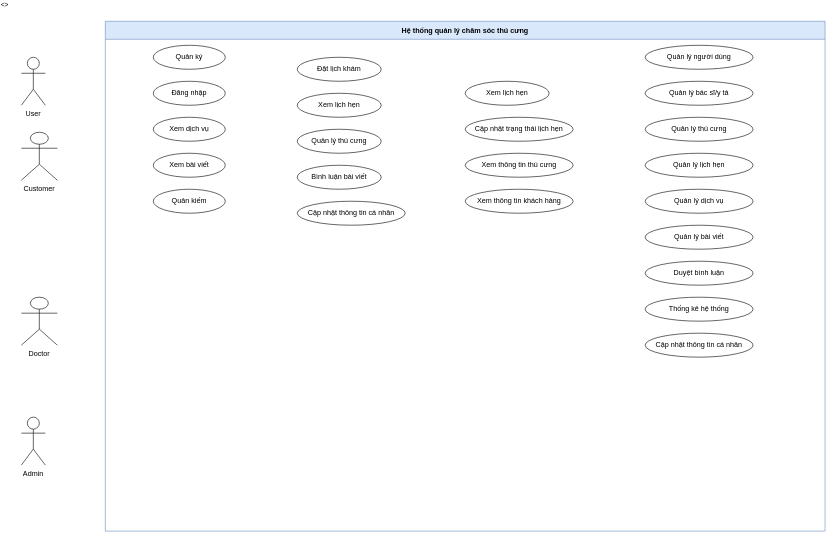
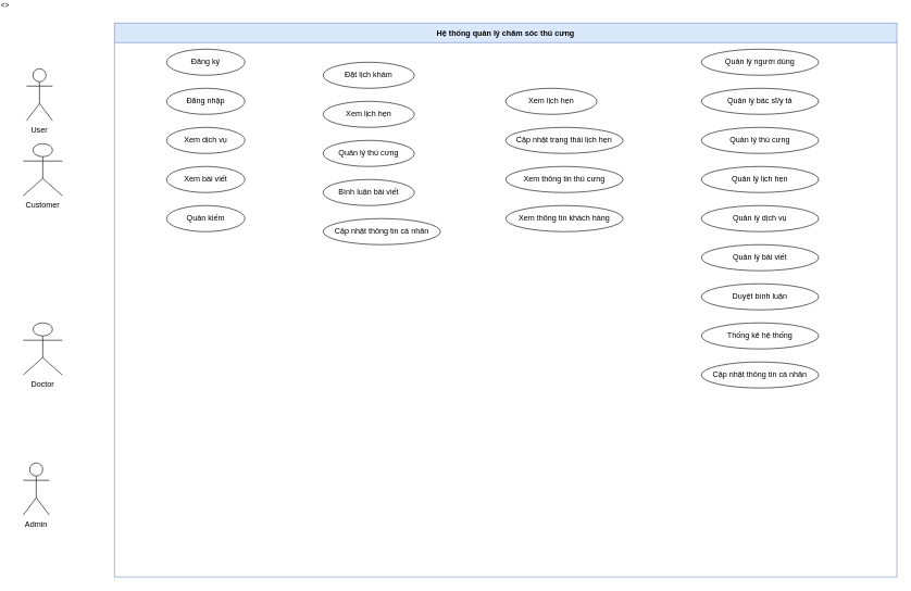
  <mxCell id="0" />
  <mxCell id="1" parent="0" />
- <mxCell id="2" value="User" style="shape=umlActor;verticalLabelPosition=bottom;verticalAlign=top;" vertex="1" parent="1"><mxGeometry x="20" y="80" width="40" height="80" as="geometry" /></mxCell>
+ <mxCell id="2" value="User" style="shape=umlActor;verticalLabelPosition=bottom;verticalAlign=top;" vertex="1" parent="1"><mxGeometry x="25" y="90" width="40" height="80" as="geometry" /></mxCell>
  <mxCell id="3" value="Customer" style="shape=umlActor;verticalLabelPosition=bottom;verticalAlign=top;" vertex="1" parent="1"><mxGeometry x="20" y="205" width="60" height="80" as="geometry" /></mxCell>
  <mxCell id="4" value="Doctor" style="shape=umlActor;verticalLabelPosition=bottom;verticalAlign=top;" vertex="1" parent="1"><mxGeometry x="20" y="480" width="60" height="80" as="geometry" /></mxCell>
- <mxCell id="5" value="Admin" style="shape=umlActor;verticalLabelPosition=bottom;verticalAlign=top;" vertex="1" parent="1"><mxGeometry x="20" y="680" width="40" height="80" as="geometry" /></mxCell>
+ <mxCell id="5" value="Admin" style="shape=umlActor;verticalLabelPosition=bottom;verticalAlign=top;" vertex="1" parent="1"><mxGeometry x="20" y="695" width="40" height="80" as="geometry" /></mxCell>
  <mxCell id="6" value="Hệ thống quản lý chăm sóc thú cưng" style="swimlane;childLayout=stackLayout;horizontal=1;startSize=30;fillColor=#dae8fc;strokeColor=#6c8ebf;" vertex="1" parent="1"><mxGeometry x="160" y="20" width="1200" height="850" as="geometry" /></mxCell>
- <mxCell id="7" value="Quản ký" style="ellipse;whiteSpace=wrap;html=1;aspect=fixed;" vertex="1" parent="6"><mxGeometry x="80" y="40" width="120" height="40" as="geometry" /></mxCell>
+ <mxCell id="7" value="Đăng ký" style="ellipse;whiteSpace=wrap;html=1;aspect=fixed;" vertex="1" parent="6"><mxGeometry x="80" y="40" width="120" height="40" as="geometry" /></mxCell>
  <mxCell id="8" value="Đăng nhập" style="ellipse;whiteSpace=wrap;html=1;aspect=fixed;" vertex="1" parent="6"><mxGeometry x="80" y="100" width="120" height="40" as="geometry" /></mxCell>
  <mxCell id="9" value="Xem dịch vụ" style="ellipse;whiteSpace=wrap;html=1;aspect=fixed;" vertex="1" parent="6"><mxGeometry x="80" y="160" width="120" height="40" as="geometry" /></mxCell>
  <mxCell id="10" value="Xem bài viết" style="ellipse;whiteSpace=wrap;html=1;aspect=fixed;" vertex="1" parent="6"><mxGeometry x="80" y="220" width="120" height="40" as="geometry" /></mxCell>
  <mxCell id="11" value="Quản kiếm" style="ellipse;whiteSpace=wrap;html=1;aspect=fixed;" vertex="1" parent="6"><mxGeometry x="80" y="280" width="120" height="40" as="geometry" /></mxCell>
  <mxCell id="12" value="Đặt lịch khám" style="ellipse;whiteSpace=wrap;html=1;aspect=fixed;" vertex="1" parent="6"><mxGeometry x="320" y="60" width="140" height="40" as="geometry" /></mxCell>
  <mxCell id="13" value="Xem lịch hẹn" style="ellipse;whiteSpace=wrap;html=1;aspect=fixed;" vertex="1" parent="6"><mxGeometry x="320" y="120" width="140" height="40" as="geometry" /></mxCell>
  <mxCell id="14" value="Quản lý thú cưng" style="ellipse;whiteSpace=wrap;html=1;aspect=fixed;" vertex="1" parent="6"><mxGeometry x="320" y="180" width="140" height="40" as="geometry" /></mxCell>
  <mxCell id="15" value="Bình luận bài viết" style="ellipse;whiteSpace=wrap;html=1;aspect=fixed;" vertex="1" parent="6"><mxGeometry x="320" y="240" width="140" height="40" as="geometry" /></mxCell>
  <mxCell id="16" value="Cập nhật thông tin cá nhân" style="ellipse;whiteSpace=wrap;html=1;aspect=fixed;" vertex="1" parent="6"><mxGeometry x="320" y="300" width="180" height="40" as="geometry" /></mxCell>
  <mxCell id="17" value="Xem lịch hẹn" style="ellipse;whiteSpace=wrap;html=1;aspect=fixed;" vertex="1" parent="6"><mxGeometry x="600" y="100" width="140" height="40" as="geometry" /></mxCell>
  <mxCell id="18" value="Cập nhật trạng thái lịch hẹn" style="ellipse;whiteSpace=wrap;html=1;aspect=fixed;" vertex="1" parent="6"><mxGeometry x="600" y="160" width="180" height="40" as="geometry" /></mxCell>
  <mxCell id="19" value="Xem thông tin thú cưng" style="ellipse;whiteSpace=wrap;html=1;aspect=fixed;" vertex="1" parent="6"><mxGeometry x="600" y="220" width="180" height="40" as="geometry" /></mxCell>
  <mxCell id="20" value="Xem thông tin khách hàng" style="ellipse;whiteSpace=wrap;html=1;aspect=fixed;" vertex="1" parent="6"><mxGeometry x="600" y="280" width="180" height="40" as="geometry" /></mxCell>
  <mxCell id="21" value="Quản lý người dùng" style="ellipse;whiteSpace=wrap;html=1;aspect=fixed;" vertex="1" parent="6"><mxGeometry x="900" y="40" width="180" height="40" as="geometry" /></mxCell>
  <mxCell id="22" value="Quản lý bác sĩ/y tá" style="ellipse;whiteSpace=wrap;html=1;aspect=fixed;" vertex="1" parent="6"><mxGeometry x="900" y="100" width="180" height="40" as="geometry" /></mxCell>
  <mxCell id="23" value="Quản lý thú cưng" style="ellipse;whiteSpace=wrap;html=1;aspect=fixed;" vertex="1" parent="6"><mxGeometry x="900" y="160" width="180" height="40" as="geometry" /></mxCell>
  <mxCell id="24" value="Quản lý lịch hẹn" style="ellipse;whiteSpace=wrap;html=1;aspect=fixed;" vertex="1" parent="6"><mxGeometry x="900" y="220" width="180" height="40" as="geometry" /></mxCell>
  <mxCell id="25" value="Quản lý dịch vụ" style="ellipse;whiteSpace=wrap;html=1;aspect=fixed;" vertex="1" parent="6"><mxGeometry x="900" y="280" width="180" height="40" as="geometry" /></mxCell>
  <mxCell id="26" value="Quản lý bài viết" style="ellipse;whiteSpace=wrap;html=1;aspect=fixed;" vertex="1" parent="6"><mxGeometry x="900" y="340" width="180" height="40" as="geometry" /></mxCell>
  <mxCell id="27" value="Duyệt bình luận" style="ellipse;whiteSpace=wrap;html=1;aspect=fixed;" vertex="1" parent="6"><mxGeometry x="900" y="400" width="180" height="40" as="geometry" /></mxCell>
  <mxCell id="28" value="Thống kê hệ thống" style="ellipse;whiteSpace=wrap;html=1;aspect=fixed;" vertex="1" parent="6"><mxGeometry x="900" y="460" width="180" height="40" as="geometry" /></mxCell>
  <mxCell id="29" value="Cập nhật thông tin cá nhân" style="ellipse;whiteSpace=wrap;html=1;aspect=fixed;" vertex="1" parent="6"><mxGeometry x="900" y="520" width="180" height="40" as="geometry" /></mxCell>
  <mxCell id="30" style="endArrow=none;html=1;" edge="1" parent="1" source="2" target="7" />
  <mxCell id="31" style="endArrow=none;html=1;" edge="1" parent="1" source="2" target="8" />
  <mxCell id="32" style="endArrow=none;html=1;" edge="1" parent="1" source="2" target="9" />
  <mxCell id="33" style="endArrow=none;html=1;" edge="1" parent="1" source="2" target="10" />
  <mxCell id="34" style="endArrow=none;html=1;" edge="1" parent="1" source="2" target="11" />
  <mxCell id="35" style="endArrow=block;dashed=1;html=1;" edge="1" parent="1" source="3" target="2" />
  <mxCell id="36" style="endArrow=none;html=1;" edge="1" parent="1" source="3" target="12" />
  <mxCell id="37" style="endArrow=none;html=1;" edge="1" parent="1" source="3" target="13" />
  <mxCell id="38" style="endArrow=none;html=1;" edge="1" parent="1" source="3" target="14" />
  <mxCell id="39" style="endArrow=none;html=1;" edge="1" parent="1" source="3" target="15" />
  <mxCell id="40" style="endArrow=none;html=1;" edge="1" parent="1" source="3" target="16" />
  <mxCell id="41" style="endArrow=none;html=1;" edge="1" parent="1" source="4" target="17" />
  <mxCell id="42" style="endArrow=none;html=1;" edge="1" parent="1" source="4" target="18" />
  <mxCell id="43" style="endArrow=none;html=1;" edge="1" parent="1" source="4" target="19" />
  <mxCell id="44" style="endArrow=none;html=1;" edge="1" parent="1" source="4" target="20" />
  <mxCell id="45" style="endArrow=none;html=1;" edge="1" parent="1" source="5" target="21" />
  <mxCell id="46" style="endArrow=diamond;html=1;" edge="1" parent="1" source="5" target="22" />
  <mxCell id="47" style="endArrow=none;html=1;" edge="1" parent="1" source="5" target="23" />
  <mxCell id="48" style="endArrow=none;html=1;" edge="1" parent="1" source="5" target="24" />
  <mxCell id="49" style="endArrow=none;html=1;" edge="1" parent="1" source="5" target="25" />
  <mxCell id="50" style="endArrow=none;html=1;" edge="1" parent="1" source="5" target="26" />
  <mxCell id="51" style="endArrow=none;html=1;" edge="1" parent="1" source="5" target="27" />
  <mxCell id="52" style="endArrow=none;html=1;" edge="1" parent="1" source="5" target="28" />
  <mxCell id="53" style="endArrow=none;html=1;" edge="1" parent="1" source="5" target="29" />
  <mxCell id="54" value="&lt;&lt;include&gt;&gt;" style="dashed=1;html=1;endArrow=none;strokeColor=#0000FF;" edge="1" parent="6" source="12" target="9" />
  <mxCell id="55" value="&lt;&lt;include&gt;&gt;" style="dashed=1;html=1;endArrow=none;strokeColor=#0000FF;" edge="1" parent="6" source="12" target="10" />
  <mxCell id="56" value="&lt;&lt;extend&gt;&gt;" style="dashed=1;html=1;endArrow=none;strokeColor=#FF0000;" edge="1" parent="6" source="26" target="27" />
